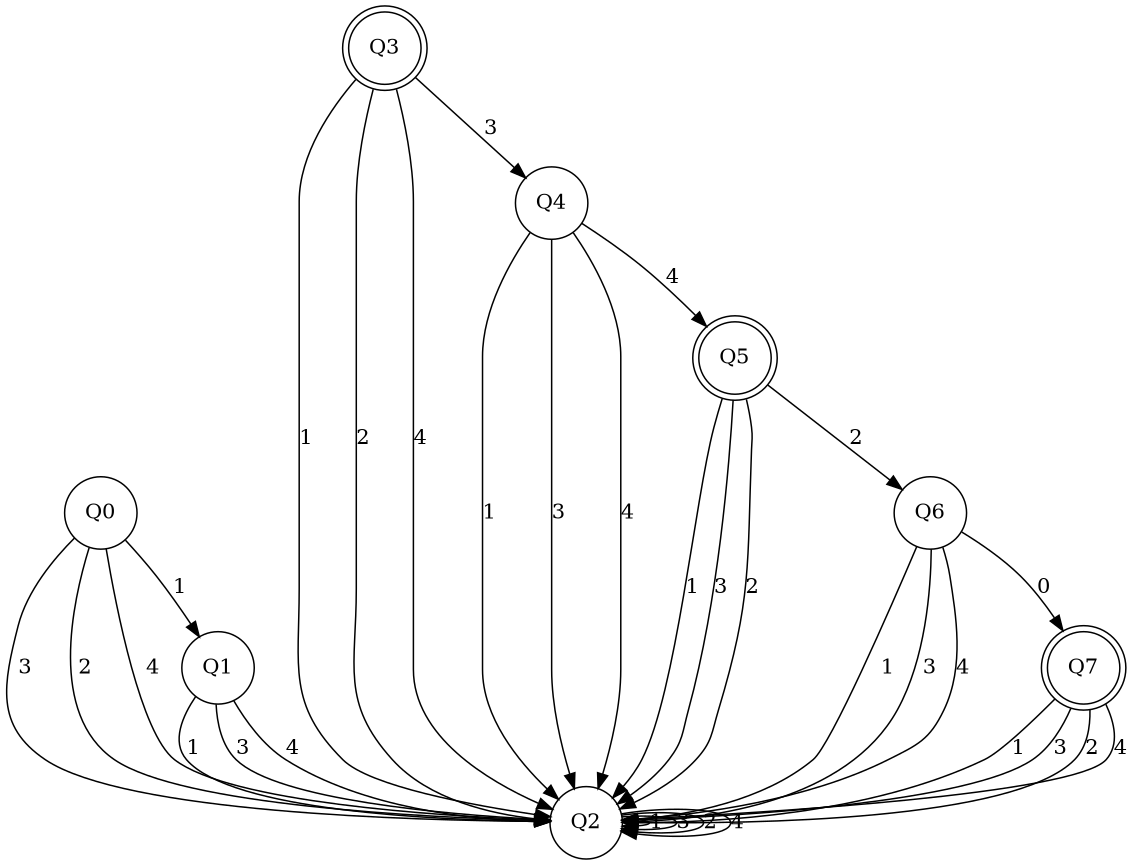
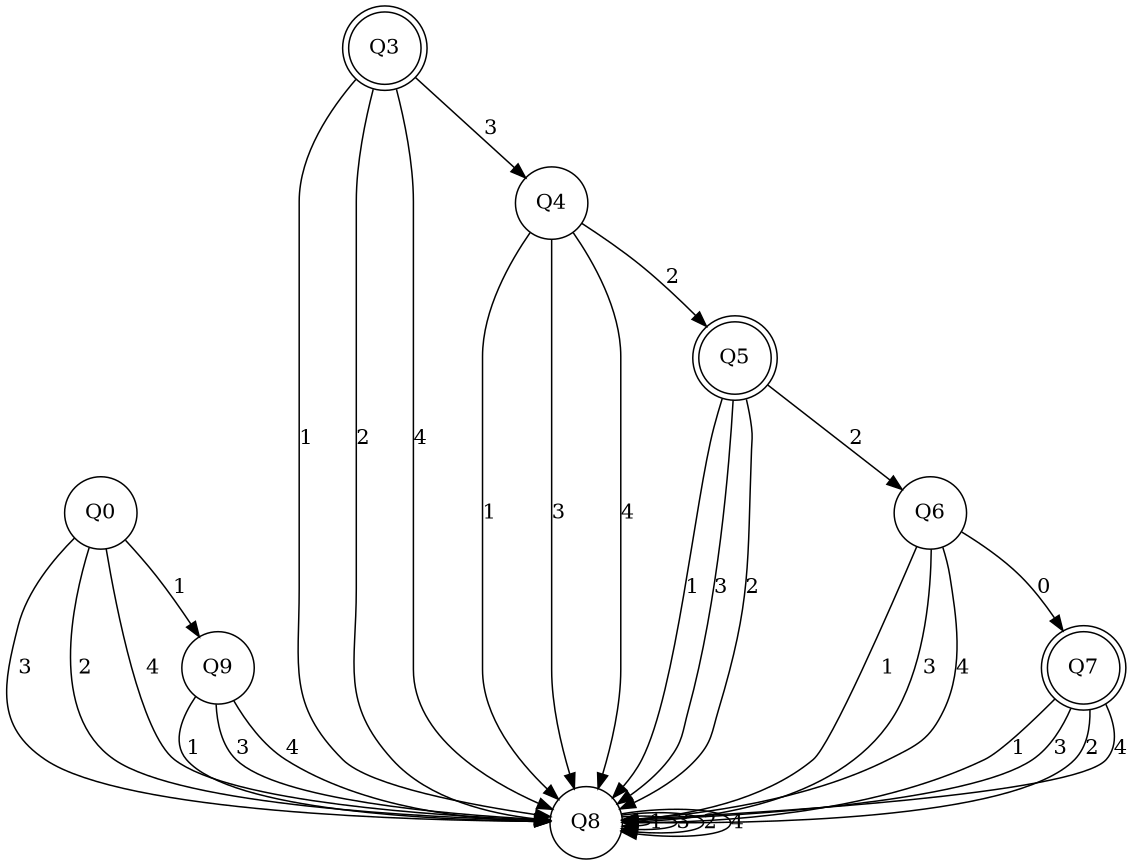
  digraph {
    node [shape=circle]
-   Q2
-   Q1
+   Q2 [label=Q8]
+   Q1 [label=Q9]
    Q3 [shape=doublecircle]
    Q4
    Q6
    Q7 [shape=doublecircle]
    Q5 [shape=doublecircle]
    Q0
    Q2 -> Q2 [label=1]
    Q2 -> Q2 [label=3]
    Q2 -> Q2 [label=2]
    Q2 -> Q2 [label=4]
    Q1 -> Q2 [label=1]
    Q1 -> Q2 [label=3]
    Q1 -> Q2 [label=4]
    Q3 -> Q2 [label=1]
    Q3 -> Q2 [label=2]
    Q3 -> Q2 [label=4]
    Q3 -> Q4 [label=3]
    Q4 -> Q2 [label=1]
    Q4 -> Q2 [label=3]
    Q4 -> Q2 [label=4]
-   Q4 -> Q5 [label=4]
+   Q4 -> Q5 [label=2]
    Q6 -> Q2 [label=1]
    Q6 -> Q2 [label=3]
    Q6 -> Q2 [label=4]
    Q6 -> Q7 [label=0]
    Q7 -> Q2 [label=1]
    Q7 -> Q2 [label=3]
    Q7 -> Q2 [label=2]
    Q7 -> Q2 [label=4]
    Q5 -> Q2 [label=1]
    Q5 -> Q2 [label=3]
    Q5 -> Q2 [label=2]
    Q5 -> Q6 [label=2]
    Q0 -> Q2 [label=3]
    Q0 -> Q2 [label=2]
    Q0 -> Q2 [label=4]
    Q0 -> Q1 [label=1]
  }
